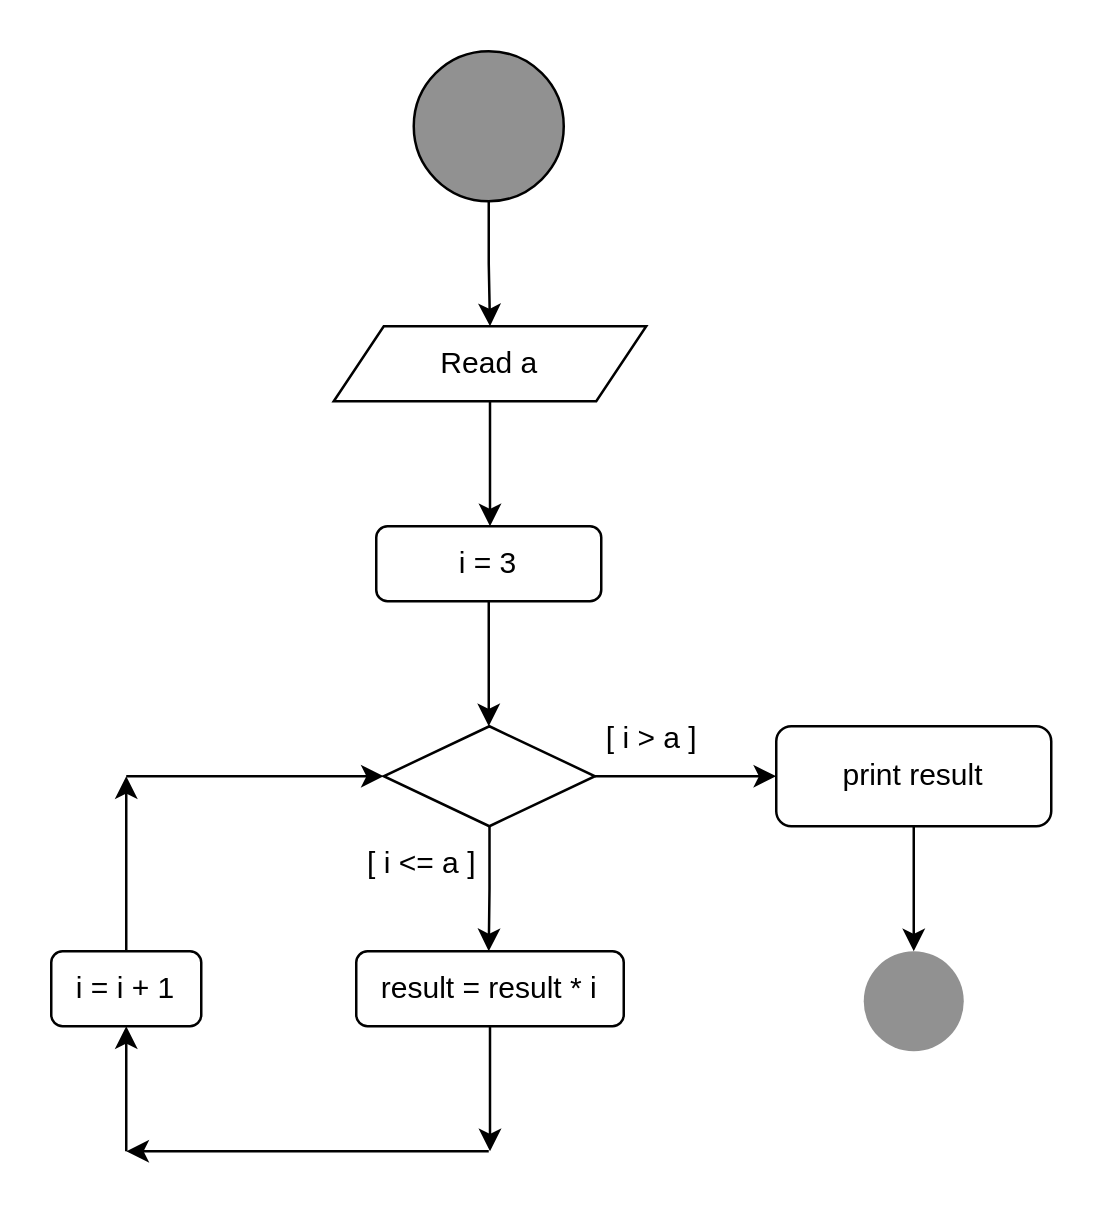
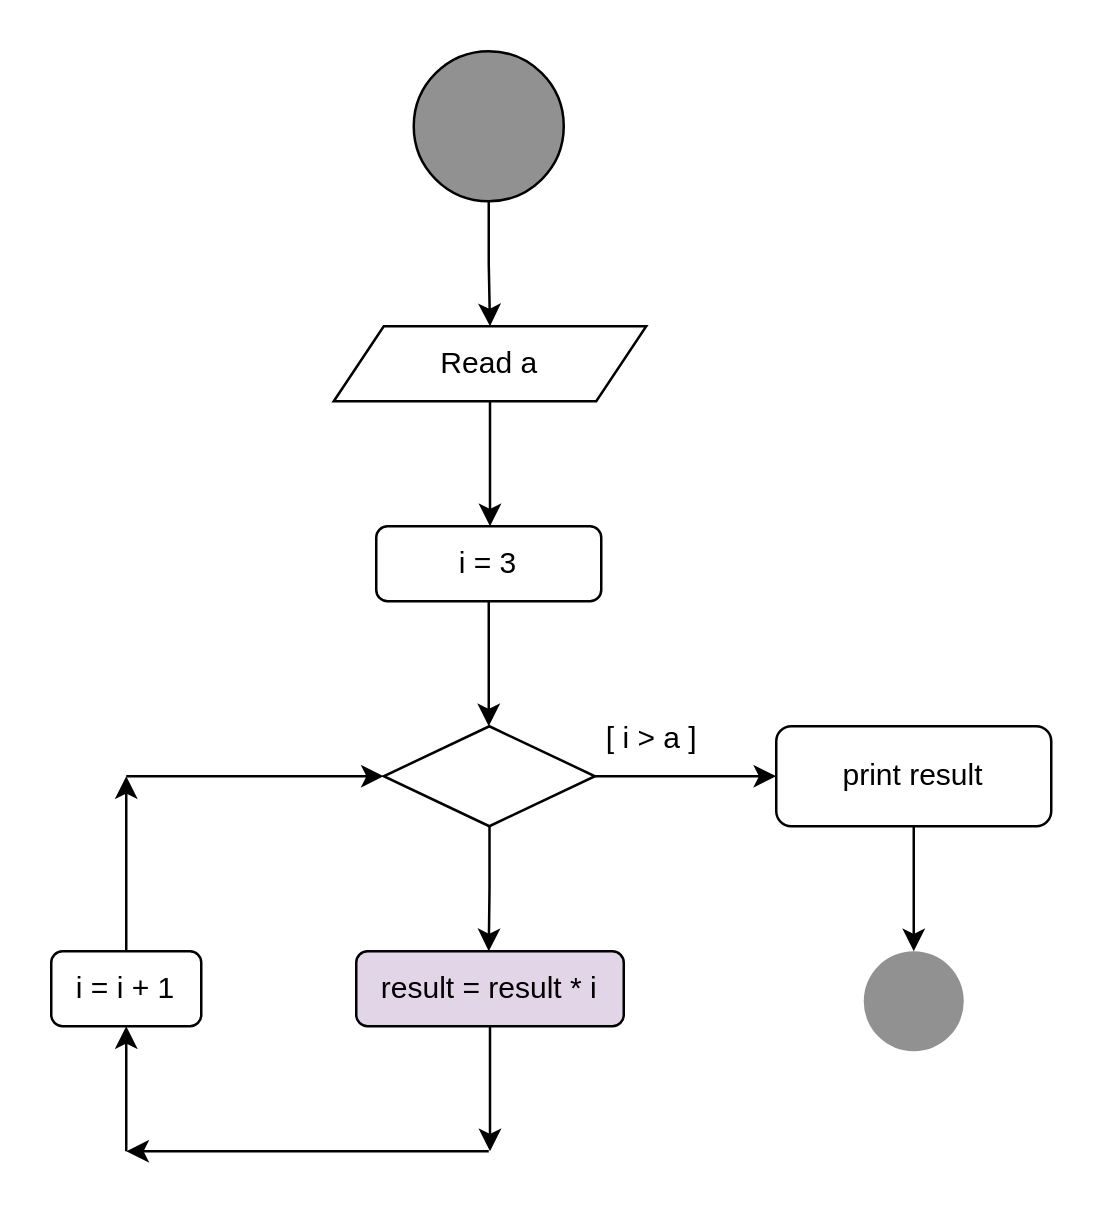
  <mxCell id="0" />
  <mxCell id="1" parent="0" />
  <mxCell id="2" style="edgeStyle=orthogonalEdgeStyle;rounded=0;orthogonalLoop=1;jettySize=auto;html=1;" parent="1" source="3" target="5" edge="1"><mxGeometry relative="1" as="geometry"><mxPoint x="195" y="130" as="targetPoint" /></mxGeometry></mxCell>
  <mxCell id="3" value="" style="ellipse;whiteSpace=wrap;html=1;aspect=fixed;fillColor=#919191;" parent="1" vertex="1"><mxGeometry x="165" y="20" width="60" height="60" as="geometry" /></mxCell>
  <mxCell id="4" style="edgeStyle=orthogonalEdgeStyle;rounded=0;orthogonalLoop=1;jettySize=auto;html=1;" parent="1" source="5" edge="1"><mxGeometry relative="1" as="geometry"><mxPoint x="195.5" y="210" as="targetPoint" /></mxGeometry></mxCell>
  <mxCell id="5" value="Read a" style="shape=parallelogram;perimeter=parallelogramPerimeter;whiteSpace=wrap;html=1;fixedSize=1;fillColor=#FFFFFF;" parent="1" vertex="1"><mxGeometry x="133" y="130" width="125" height="30" as="geometry" /></mxCell>
  <mxCell id="6" style="edgeStyle=orthogonalEdgeStyle;rounded=0;orthogonalLoop=1;jettySize=auto;html=1;" parent="1" source="7" edge="1"><mxGeometry relative="1" as="geometry"><mxPoint x="195" y="290" as="targetPoint" /></mxGeometry></mxCell>
  <mxCell id="7" value="i = 3" style="rounded=1;whiteSpace=wrap;html=1;fillColor=#FFFFFF;" parent="1" vertex="1"><mxGeometry x="150" y="210" width="90" height="30" as="geometry" /></mxCell>
  <mxCell id="8" style="edgeStyle=orthogonalEdgeStyle;rounded=0;orthogonalLoop=1;jettySize=auto;html=1;" parent="1" source="10" edge="1"><mxGeometry relative="1" as="geometry"><mxPoint x="195" y="380" as="targetPoint" /></mxGeometry></mxCell>
  <mxCell id="9" style="edgeStyle=orthogonalEdgeStyle;rounded=0;orthogonalLoop=1;jettySize=auto;html=1;" parent="1" source="10" edge="1"><mxGeometry relative="1" as="geometry"><mxPoint x="310" y="310" as="targetPoint" /></mxGeometry></mxCell>
  <mxCell id="10" value="" style="rhombus;whiteSpace=wrap;html=1;fillColor=#FFFFFF;" parent="1" vertex="1"><mxGeometry x="153" y="290" width="84.5" height="40" as="geometry" /></mxCell>
  <mxCell id="11" value="[ i &amp;gt; a ]" style="text;html=1;align=center;verticalAlign=middle;resizable=0;points=[];autosize=1;strokeColor=none;fillColor=none;" parent="1" vertex="1"><mxGeometry x="230" y="280" width="60" height="30" as="geometry" /></mxCell>
- <mxCell id="12" value="[ i &amp;lt;= a ]" style="text;html=1;align=center;verticalAlign=middle;resizable=0;points=[];autosize=1;strokeColor=none;fillColor=none;" parent="1" vertex="1"><mxGeometry x="133" y="330" width="70" height="30" as="geometry" /></mxCell>
  <mxCell id="13" style="edgeStyle=orthogonalEdgeStyle;rounded=0;orthogonalLoop=1;jettySize=auto;html=1;" parent="1" source="14" edge="1"><mxGeometry relative="1" as="geometry"><mxPoint x="195.5" y="460" as="targetPoint" /></mxGeometry></mxCell>
- <mxCell id="14" value="result = result * i" style="rounded=1;whiteSpace=wrap;html=1;fillColor=#FFFFFF;" parent="1" vertex="1"><mxGeometry x="142" y="380" width="107" height="30" as="geometry" /></mxCell>
+ <mxCell id="14" value="result = result * i" style="rounded=1;whiteSpace=wrap;html=1;fillColor=#e1d5e7;" parent="1" vertex="1"><mxGeometry x="142" y="380" width="107" height="30" as="geometry" /></mxCell>
  <mxCell id="15" value="" style="endArrow=classic;html=1;rounded=0;" parent="1" edge="1"><mxGeometry width="50" height="50" relative="1" as="geometry"><mxPoint x="195" y="460" as="sourcePoint" /><mxPoint x="50" y="460" as="targetPoint" /></mxGeometry></mxCell>
  <mxCell id="16" value="" style="endArrow=classic;html=1;rounded=0;entryX=0;entryY=0.5;entryDx=0;entryDy=0;" parent="1" target="10" edge="1"><mxGeometry width="50" height="50" relative="1" as="geometry"><mxPoint x="50" y="310" as="sourcePoint" /><mxPoint x="280" y="330" as="targetPoint" /></mxGeometry></mxCell>
  <mxCell id="17" value="" style="ellipse;whiteSpace=wrap;html=1;aspect=fixed;fillColor=#919191;strokeColor=none;" parent="1" vertex="1"><mxGeometry x="345" y="380" width="40" height="40" as="geometry" /></mxCell>
  <mxCell id="18" style="edgeStyle=orthogonalEdgeStyle;rounded=0;orthogonalLoop=1;jettySize=auto;html=1;" parent="1" source="19" edge="1"><mxGeometry relative="1" as="geometry"><mxPoint x="365" y="380" as="targetPoint" /></mxGeometry></mxCell>
  <mxCell id="19" value="print result" style="rounded=1;whiteSpace=wrap;html=1;fillColor=#FFFFFF;" parent="1" vertex="1"><mxGeometry x="310" y="290" width="110" height="40" as="geometry" /></mxCell>
  <mxCell id="20" style="edgeStyle=orthogonalEdgeStyle;rounded=0;orthogonalLoop=1;jettySize=auto;html=1;" edge="1" parent="1" source="21"><mxGeometry relative="1" as="geometry"><mxPoint x="50" y="310" as="targetPoint" /></mxGeometry></mxCell>
  <mxCell id="21" value="i = i + 1" style="rounded=1;whiteSpace=wrap;html=1;fillColor=#FFFFFF;" vertex="1" parent="1"><mxGeometry x="20" y="380" width="60" height="30" as="geometry" /></mxCell>
  <mxCell id="22" value="" style="endArrow=classic;html=1;rounded=0;" edge="1" parent="1"><mxGeometry width="50" height="50" relative="1" as="geometry"><mxPoint x="50" y="460" as="sourcePoint" /><mxPoint x="50" y="410" as="targetPoint" /></mxGeometry></mxCell>
